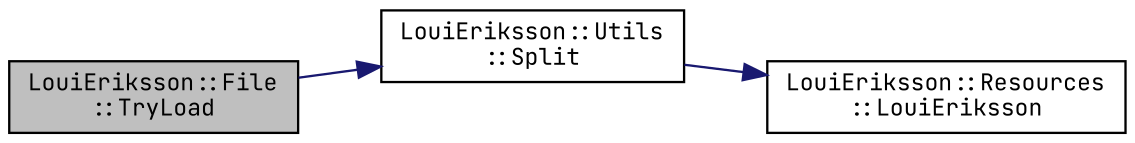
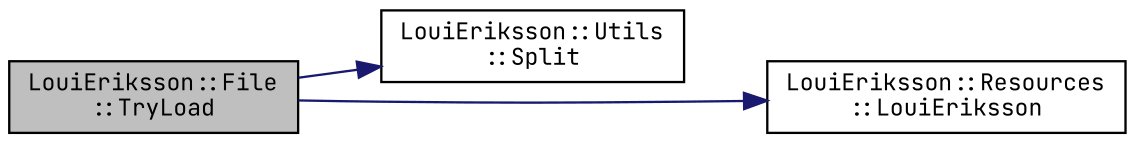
  digraph {
    fontname="JetBrains Mono"
    rankdir=LR
    node [color=black fillcolor=white fontname="JetBrains Mono" fontsize=10 shape=record style=filled]
    edge [color=midnightblue fontname="JetBrains Mono" fontsize=10 labelfontname=Helvetica labelfontsize=10 style=solid]
    n1 [fillcolor=grey75 fontcolor=black height=0.2 label="LouiEriksson::File\l::TryLoad" width=0.4]
    n2 [height=0.2 label="LouiEriksson::Utils\l::Split" width=0.4]
    n3 [height=0.2 label="LouiEriksson::Resources\l::LouiEriksson" width=0.4]
    n1 -> n2
-   n2 -> n3
+   n1 -> n3
  }
